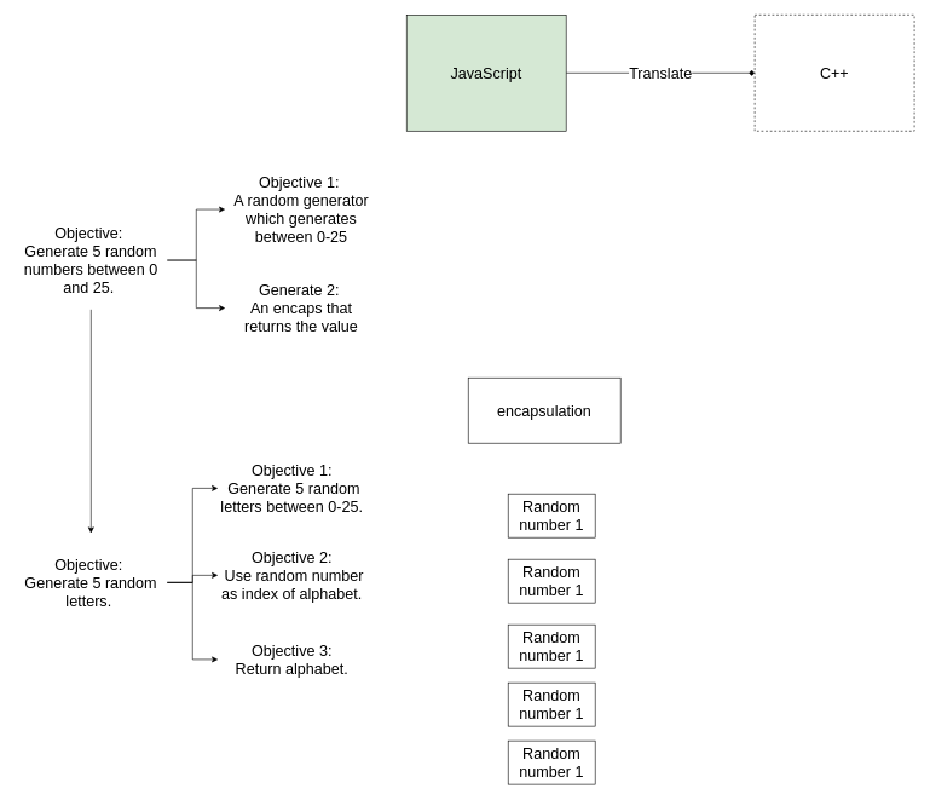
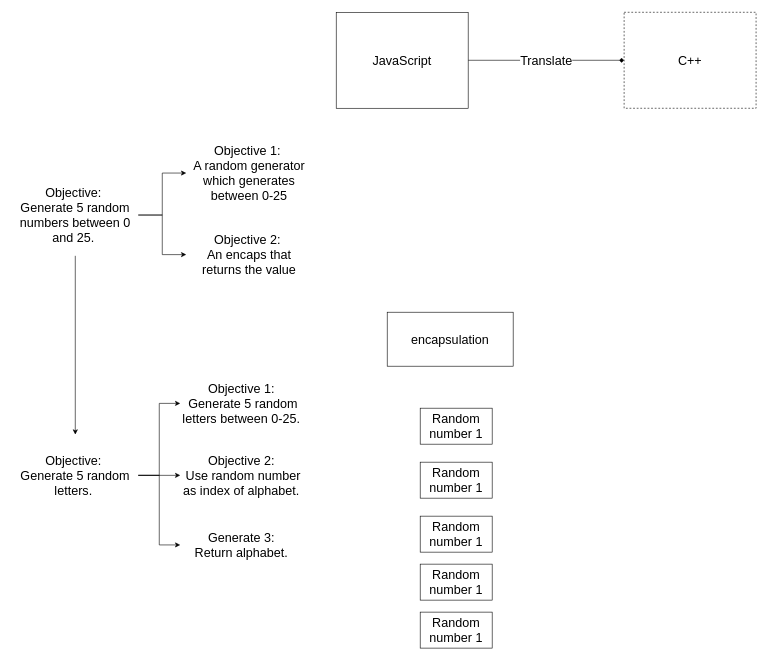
  <mxCell id="0" />
  <mxCell id="1" parent="0" />
  <mxCell id="2" value="Translate" style="edgeStyle=orthogonalEdgeStyle;rounded=0;orthogonalLoop=1;jettySize=auto;html=1;exitX=1;exitY=0.5;exitDx=0;exitDy=0;entryX=0;entryY=0.5;entryDx=0;entryDy=0;fontSize=21;endArrow=diamond;" edge="1" parent="1" source="3" target="4"><mxGeometry relative="1" as="geometry" /></mxCell>
- <mxCell id="3" value="&lt;font style=&quot;font-size: 21px&quot;&gt;JavaScript&lt;/font&gt;" style="rounded=0;whiteSpace=wrap;html=1;fillColor=#d5e8d4;" vertex="1" parent="1"><mxGeometry x="560" y="20" width="220" height="160" as="geometry" /></mxCell>
+ <mxCell id="3" value="&lt;font style=&quot;font-size: 21px&quot;&gt;JavaScript&lt;/font&gt;" style="rounded=0;whiteSpace=wrap;html=1;" vertex="1" parent="1"><mxGeometry x="560" y="20" width="220" height="160" as="geometry" /></mxCell>
  <mxCell id="4" value="&lt;font style=&quot;font-size: 21px&quot;&gt;C++&lt;/font&gt;" style="rounded=0;whiteSpace=wrap;html=1;dashed=1;" vertex="1" parent="1"><mxGeometry x="1040" y="20" width="220" height="160" as="geometry" /></mxCell>
  <mxCell id="5" value="" style="edgeStyle=orthogonalEdgeStyle;rounded=0;orthogonalLoop=1;jettySize=auto;html=1;fontSize=21;" edge="1" parent="1" source="8" target="15"><mxGeometry relative="1" as="geometry" /></mxCell>
  <mxCell id="6" style="edgeStyle=orthogonalEdgeStyle;rounded=0;orthogonalLoop=1;jettySize=auto;html=1;exitX=1;exitY=0.5;exitDx=0;exitDy=0;fontSize=21;" edge="1" parent="1" source="8" target="16"><mxGeometry relative="1" as="geometry" /></mxCell>
  <mxCell id="7" style="edgeStyle=orthogonalEdgeStyle;rounded=0;orthogonalLoop=1;jettySize=auto;html=1;entryX=0.5;entryY=0;entryDx=0;entryDy=0;fontSize=21;" edge="1" parent="1" source="8" target="20"><mxGeometry relative="1" as="geometry" /></mxCell>
  <mxCell id="8" value="Objective:&amp;nbsp;&lt;br&gt;Generate 5 random numbers between 0 and 25.&amp;nbsp;" style="text;html=1;strokeColor=none;fillColor=none;align=center;verticalAlign=middle;whiteSpace=wrap;rounded=0;fontSize=21;" vertex="1" parent="1"><mxGeometry x="20" y="290" width="210" height="136" as="geometry" /></mxCell>
  <mxCell id="9" value="encapsulation" style="rounded=0;whiteSpace=wrap;html=1;fontSize=21;" vertex="1" parent="1"><mxGeometry x="645" y="520" width="210" height="90" as="geometry" /></mxCell>
  <mxCell id="10" value="Random number 1" style="rounded=0;whiteSpace=wrap;html=1;fontSize=21;" vertex="1" parent="1"><mxGeometry x="700" y="680" width="120" height="60" as="geometry" /></mxCell>
  <mxCell id="11" value="Random number 1" style="rounded=0;whiteSpace=wrap;html=1;fontSize=21;" vertex="1" parent="1"><mxGeometry x="700" y="770" width="120" height="60" as="geometry" /></mxCell>
  <mxCell id="12" value="Random number 1" style="rounded=0;whiteSpace=wrap;html=1;fontSize=21;" vertex="1" parent="1"><mxGeometry x="700" y="860" width="120" height="60" as="geometry" /></mxCell>
  <mxCell id="13" value="Random number 1" style="rounded=0;whiteSpace=wrap;html=1;fontSize=21;" vertex="1" parent="1"><mxGeometry x="700" y="940" width="120" height="60" as="geometry" /></mxCell>
  <mxCell id="14" value="Random number 1" style="rounded=0;whiteSpace=wrap;html=1;fontSize=21;" vertex="1" parent="1"><mxGeometry x="700" y="1020" width="120" height="60" as="geometry" /></mxCell>
  <mxCell id="15" value="Objective 1:&amp;nbsp;&lt;br&gt;A random generator which generates between 0-25" style="text;html=1;strokeColor=none;fillColor=none;align=center;verticalAlign=middle;whiteSpace=wrap;rounded=0;fontSize=21;" vertex="1" parent="1"><mxGeometry x="310" y="220" width="210" height="136" as="geometry" /></mxCell>
- <mxCell id="16" value="Generate 2:&amp;nbsp;&lt;br&gt;An encaps that returns the value" style="text;html=1;strokeColor=none;fillColor=none;align=center;verticalAlign=middle;whiteSpace=wrap;rounded=0;fontSize=21;" vertex="1" parent="1"><mxGeometry x="310" y="356" width="210" height="136" as="geometry" /></mxCell>
+ <mxCell id="16" value="Objective 2:&amp;nbsp;&lt;br&gt;An encaps that returns the value" style="text;html=1;strokeColor=none;fillColor=none;align=center;verticalAlign=middle;whiteSpace=wrap;rounded=0;fontSize=21;" vertex="1" parent="1"><mxGeometry x="310" y="356" width="210" height="136" as="geometry" /></mxCell>
  <mxCell id="17" value="" style="edgeStyle=orthogonalEdgeStyle;rounded=0;orthogonalLoop=1;jettySize=auto;html=1;fontSize=21;" edge="1" parent="1" source="20" target="21"><mxGeometry relative="1" as="geometry" /></mxCell>
  <mxCell id="18" style="edgeStyle=orthogonalEdgeStyle;rounded=0;orthogonalLoop=1;jettySize=auto;html=1;exitX=1;exitY=0.5;exitDx=0;exitDy=0;fontSize=21;" edge="1" parent="1" source="20" target="22"><mxGeometry relative="1" as="geometry" /></mxCell>
  <mxCell id="19" style="edgeStyle=orthogonalEdgeStyle;rounded=0;orthogonalLoop=1;jettySize=auto;html=1;exitX=1;exitY=0.5;exitDx=0;exitDy=0;entryX=0;entryY=0.5;entryDx=0;entryDy=0;fontSize=21;" edge="1" parent="1" source="20" target="23"><mxGeometry relative="1" as="geometry" /></mxCell>
- <mxCell id="20" value="Objective:&amp;nbsp;&lt;br&gt;Generate 5 random letters.&amp;nbsp;" style="text;html=1;strokeColor=none;fillColor=none;align=center;verticalAlign=middle;whiteSpace=wrap;rounded=0;fontSize=21;" vertex="1" parent="1"><mxGeometry x="20" y="734" width="210" height="136" as="geometry" /></mxCell>
+ <mxCell id="20" value="Objective:&amp;nbsp;&lt;br&gt;Generate 5 random letters.&amp;nbsp;" style="text;html=1;strokeColor=none;fillColor=none;align=center;verticalAlign=middle;whiteSpace=wrap;rounded=0;fontSize=21;" vertex="1" parent="1"><mxGeometry x="20" y="724" width="210" height="136" as="geometry" /></mxCell>
  <mxCell id="21" value="Objective 1:&amp;nbsp;&lt;br&gt;Generate 5 random letters between 0-25.&amp;nbsp;" style="text;html=1;strokeColor=none;fillColor=none;align=center;verticalAlign=middle;whiteSpace=wrap;rounded=0;fontSize=21;" vertex="1" parent="1"><mxGeometry x="300" y="604" width="210" height="136" as="geometry" /></mxCell>
  <mxCell id="22" value="Objective 2:&amp;nbsp;&lt;br&gt;Use random number as index of alphabet.&amp;nbsp;" style="text;html=1;strokeColor=none;fillColor=none;align=center;verticalAlign=middle;whiteSpace=wrap;rounded=0;fontSize=21;" vertex="1" parent="1"><mxGeometry x="300" y="724" width="210" height="136" as="geometry" /></mxCell>
- <mxCell id="23" value="Objective 3:&amp;nbsp;&lt;br&gt;Return alphabet.&amp;nbsp;" style="text;html=1;strokeColor=none;fillColor=none;align=center;verticalAlign=middle;whiteSpace=wrap;rounded=0;fontSize=21;" vertex="1" parent="1"><mxGeometry x="300" y="840" width="210" height="136" as="geometry" /></mxCell>
+ <mxCell id="23" value="Generate 3:&amp;nbsp;&lt;br&gt;Return alphabet.&amp;nbsp;" style="text;html=1;strokeColor=none;fillColor=none;align=center;verticalAlign=middle;whiteSpace=wrap;rounded=0;fontSize=21;" vertex="1" parent="1"><mxGeometry x="300" y="840" width="210" height="136" as="geometry" /></mxCell>
